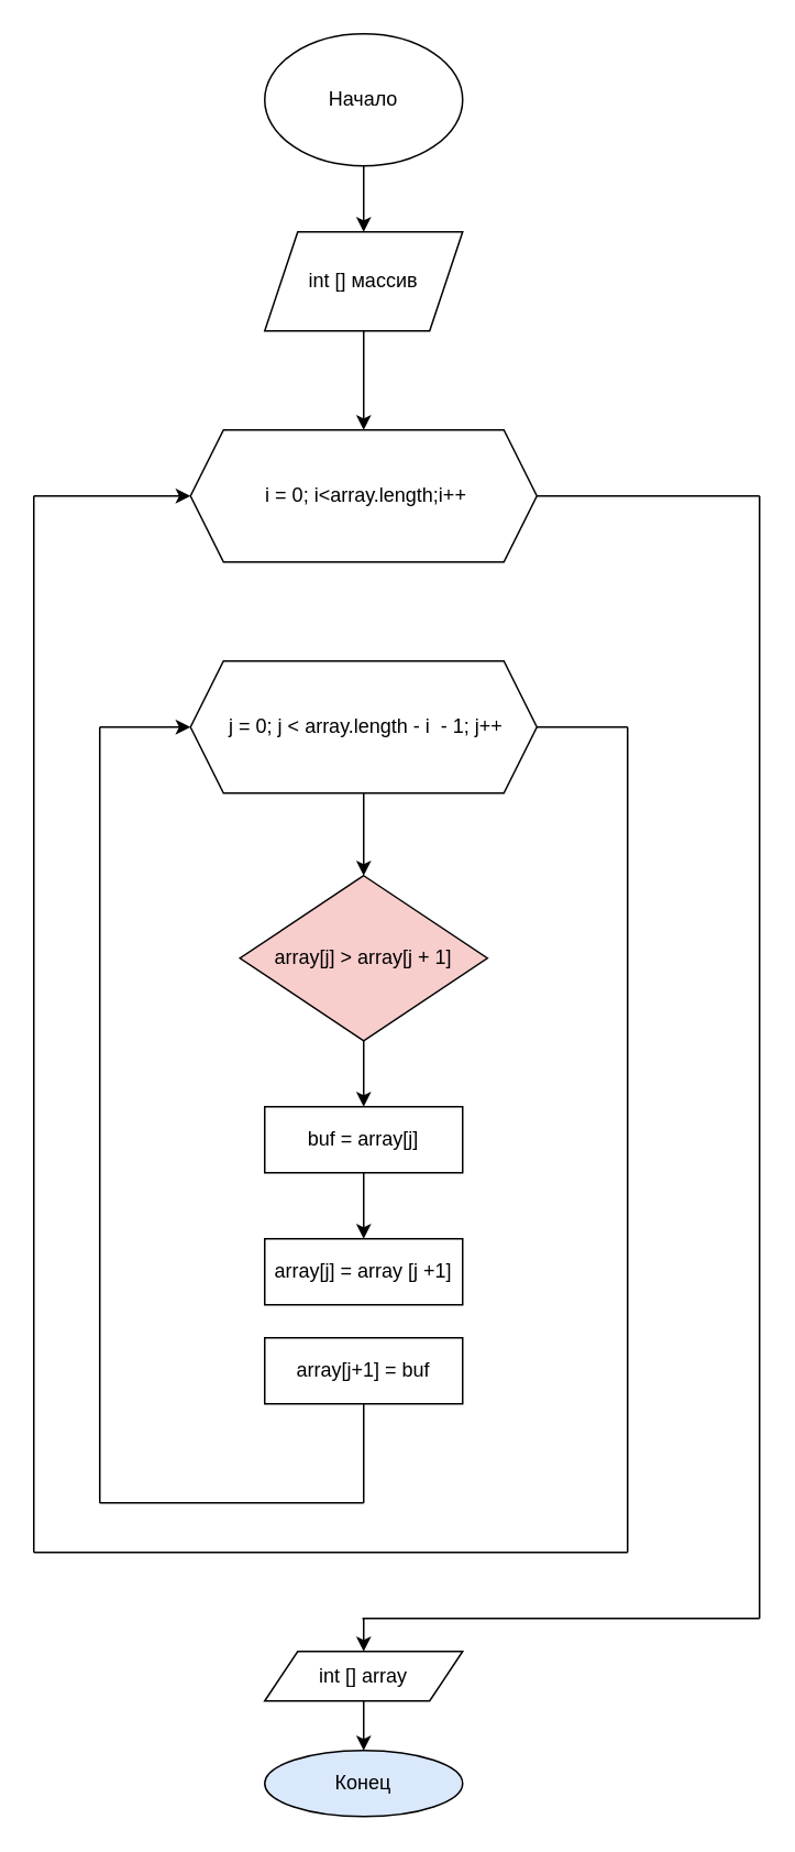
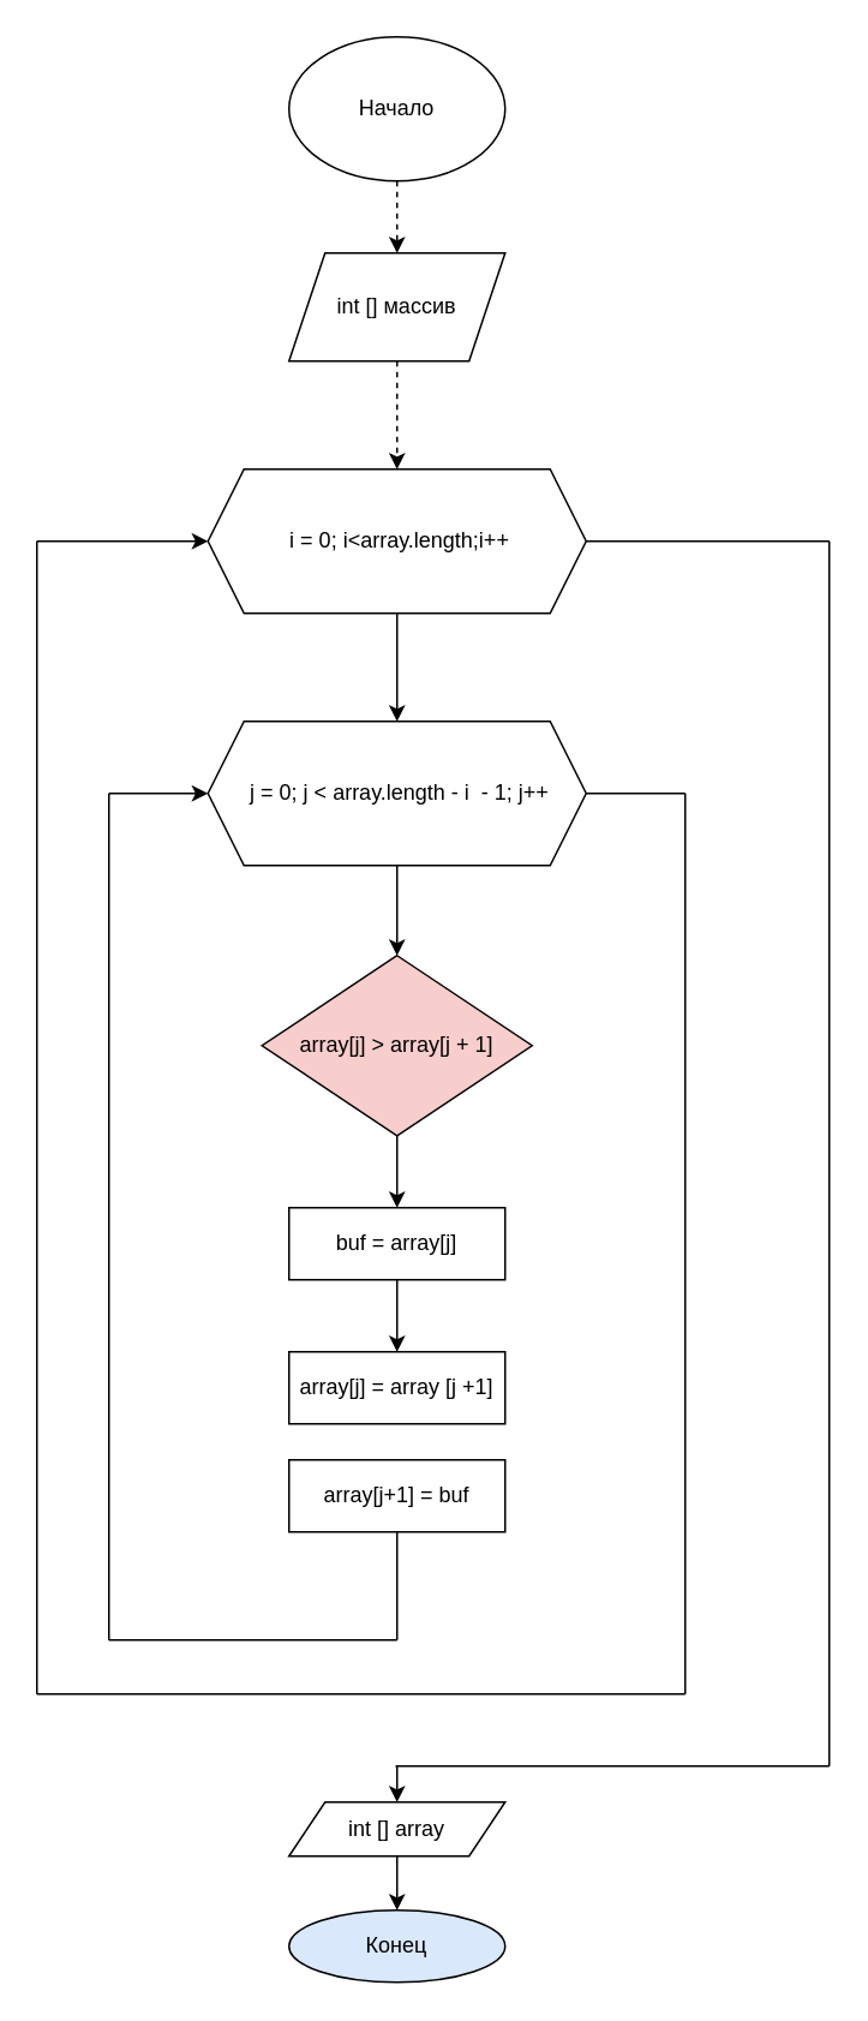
  <mxCell id="0" />
  <mxCell id="1" parent="0" />
  <mxCell id="2" value="&lt;font style=&quot;vertical-align: inherit&quot;&gt;&lt;font style=&quot;vertical-align: inherit&quot;&gt;Начало&lt;/font&gt;&lt;/font&gt;" style="ellipse;whiteSpace=wrap;html=1;" parent="1" vertex="1"><mxGeometry x="160" y="20" width="120" height="80" as="geometry" /></mxCell>
- <mxCell id="3" value="" style="endArrow=classic;html=1;rounded=0;exitX=0.5;exitY=1;exitDx=0;exitDy=0;" parent="1" source="2" target="4" edge="1"><mxGeometry width="50" height="50" relative="1" as="geometry"><mxPoint x="160" y="380" as="sourcePoint" /><mxPoint x="214" y="200" as="targetPoint" /></mxGeometry></mxCell>
+ <mxCell id="3" value="" style="endArrow=classic;html=1;rounded=0;exitX=0.5;exitY=1;exitDx=0;exitDy=0;dashed=1;" parent="1" source="2" target="4" edge="1"><mxGeometry width="50" height="50" relative="1" as="geometry"><mxPoint x="160" y="380" as="sourcePoint" /><mxPoint x="214" y="200" as="targetPoint" /></mxGeometry></mxCell>
  <mxCell id="4" value="&lt;font style=&quot;vertical-align: inherit&quot;&gt;&lt;font style=&quot;vertical-align: inherit&quot;&gt;&lt;font style=&quot;vertical-align: inherit&quot;&gt;&lt;font style=&quot;vertical-align: inherit&quot;&gt;int [] массив&lt;/font&gt;&lt;/font&gt;&lt;/font&gt;&lt;/font&gt;" style="shape=parallelogram;perimeter=parallelogramPerimeter;whiteSpace=wrap;html=1;fixedSize=1;" parent="1" vertex="1"><mxGeometry x="160" y="140" width="120" height="60" as="geometry" /></mxCell>
- <mxCell id="5" value="" style="endArrow=classic;html=1;rounded=0;exitX=0.5;exitY=1;exitDx=0;exitDy=0;" parent="1" source="4" target="6" edge="1"><mxGeometry width="50" height="50" relative="1" as="geometry"><mxPoint x="160" y="280" as="sourcePoint" /><mxPoint x="210" y="260" as="targetPoint" /></mxGeometry></mxCell>
+ <mxCell id="5" value="" style="endArrow=classic;html=1;rounded=0;exitX=0.5;exitY=1;exitDx=0;exitDy=0;dashed=1;" parent="1" source="4" target="6" edge="1"><mxGeometry width="50" height="50" relative="1" as="geometry"><mxPoint x="160" y="280" as="sourcePoint" /><mxPoint x="210" y="260" as="targetPoint" /></mxGeometry></mxCell>
  <mxCell id="6" value="&lt;font style=&quot;vertical-align: inherit&quot;&gt;&lt;font style=&quot;vertical-align: inherit&quot;&gt;&amp;nbsp;i = 0; i&amp;lt;array.length;i++&lt;/font&gt;&lt;/font&gt;" style="shape=hexagon;perimeter=hexagonPerimeter2;whiteSpace=wrap;html=1;fixedSize=1;" parent="1" vertex="1"><mxGeometry x="115" y="260" width="210" height="80" as="geometry" /></mxCell>
  <mxCell id="7" value="" style="endArrow=none;html=1;rounded=0;entryX=1;entryY=0.5;entryDx=0;entryDy=0;" parent="1" target="6" edge="1"><mxGeometry width="50" height="50" relative="1" as="geometry"><mxPoint x="460" y="300" as="sourcePoint" /><mxPoint x="210" y="390" as="targetPoint" /></mxGeometry></mxCell>
+ <mxCell id="8" value="" style="endArrow=classic;html=1;rounded=0;exitX=0.5;exitY=1;exitDx=0;exitDy=0;entryX=0.5;entryY=0;entryDx=0;entryDy=0;" parent="1" source="6" target="9" edge="1"><mxGeometry width="50" height="50" relative="1" as="geometry"><mxPoint x="180" y="440" as="sourcePoint" /><mxPoint x="214" y="410" as="targetPoint" /></mxGeometry></mxCell>
  <mxCell id="9" value="&lt;font style=&quot;vertical-align: inherit&quot;&gt;&lt;font style=&quot;vertical-align: inherit&quot;&gt;&amp;nbsp;j = 0; j &amp;lt; array.length - i&amp;nbsp; - 1; j++&lt;/font&gt;&lt;/font&gt;" style="shape=hexagon;perimeter=hexagonPerimeter2;whiteSpace=wrap;html=1;fixedSize=1;" parent="1" vertex="1"><mxGeometry x="115" y="400" width="210" height="80" as="geometry" /></mxCell>
  <mxCell id="10" value="" style="endArrow=classic;html=1;rounded=0;exitX=0.5;exitY=1;exitDx=0;exitDy=0;" parent="1" source="9" target="11" edge="1"><mxGeometry width="50" height="50" relative="1" as="geometry"><mxPoint x="180" y="440" as="sourcePoint" /><mxPoint x="214" y="560" as="targetPoint" /></mxGeometry></mxCell>
  <mxCell id="11" value="array[j] &amp;gt; array[j + 1]" style="rhombus;whiteSpace=wrap;html=1;fillColor=#f8cecc;" parent="1" vertex="1"><mxGeometry x="145" y="530" width="150" height="100" as="geometry" /></mxCell>
  <mxCell id="12" value="" style="endArrow=classic;html=1;rounded=0;exitX=0.5;exitY=1;exitDx=0;exitDy=0;" parent="1" source="11" target="13" edge="1"><mxGeometry width="50" height="50" relative="1" as="geometry"><mxPoint x="180" y="600" as="sourcePoint" /><mxPoint x="214" y="700" as="targetPoint" /></mxGeometry></mxCell>
  <mxCell id="13" value="buf = array[j]" style="rounded=0;whiteSpace=wrap;html=1;" parent="1" vertex="1"><mxGeometry x="160" y="670" width="120" height="40" as="geometry" /></mxCell>
  <mxCell id="14" value="" style="endArrow=classic;html=1;rounded=0;exitX=0.5;exitY=1;exitDx=0;exitDy=0;entryX=0.5;entryY=0;entryDx=0;entryDy=0;" parent="1" source="13" target="15" edge="1"><mxGeometry width="50" height="50" relative="1" as="geometry"><mxPoint x="180" y="690" as="sourcePoint" /><mxPoint x="214" y="750" as="targetPoint" /></mxGeometry></mxCell>
  <mxCell id="15" value="array[j] = array [j +1]" style="rounded=0;whiteSpace=wrap;html=1;" parent="1" vertex="1"><mxGeometry x="160" y="750" width="120" height="40" as="geometry" /></mxCell>
  <mxCell id="16" value="array[j+1] = buf" style="rounded=0;whiteSpace=wrap;html=1;" parent="1" vertex="1"><mxGeometry x="160" y="810" width="120" height="40" as="geometry" /></mxCell>
  <mxCell id="17" value="" style="endArrow=none;html=1;rounded=0;entryX=0.5;entryY=1;entryDx=0;entryDy=0;" parent="1" target="16" edge="1"><mxGeometry width="50" height="50" relative="1" as="geometry"><mxPoint x="220" y="910" as="sourcePoint" /><mxPoint x="230" y="720" as="targetPoint" /></mxGeometry></mxCell>
  <mxCell id="18" value="" style="endArrow=none;html=1;rounded=0;" parent="1" edge="1"><mxGeometry width="50" height="50" relative="1" as="geometry"><mxPoint x="60" y="910" as="sourcePoint" /><mxPoint x="220" y="910" as="targetPoint" /></mxGeometry></mxCell>
  <mxCell id="19" value="" style="endArrow=none;html=1;rounded=0;" parent="1" edge="1"><mxGeometry width="50" height="50" relative="1" as="geometry"><mxPoint x="60" y="910" as="sourcePoint" /><mxPoint x="60" y="440" as="targetPoint" /></mxGeometry></mxCell>
  <mxCell id="20" value="" style="endArrow=classic;html=1;rounded=0;entryX=0;entryY=0.5;entryDx=0;entryDy=0;" parent="1" target="9" edge="1"><mxGeometry width="50" height="50" relative="1" as="geometry"><mxPoint x="60" y="440" as="sourcePoint" /><mxPoint x="70" y="540" as="targetPoint" /></mxGeometry></mxCell>
  <mxCell id="21" value="" style="endArrow=none;html=1;rounded=0;exitX=1;exitY=0.5;exitDx=0;exitDy=0;" parent="1" source="9" edge="1"><mxGeometry width="50" height="50" relative="1" as="geometry"><mxPoint x="300" y="590" as="sourcePoint" /><mxPoint x="380" y="440" as="targetPoint" /></mxGeometry></mxCell>
  <mxCell id="22" value="" style="endArrow=none;html=1;rounded=0;" parent="1" edge="1"><mxGeometry width="50" height="50" relative="1" as="geometry"><mxPoint x="380" y="940" as="sourcePoint" /><mxPoint x="380" y="440" as="targetPoint" /></mxGeometry></mxCell>
  <mxCell id="23" value="" style="endArrow=none;html=1;rounded=0;" parent="1" edge="1"><mxGeometry width="50" height="50" relative="1" as="geometry"><mxPoint x="20" y="940" as="sourcePoint" /><mxPoint x="380" y="940" as="targetPoint" /></mxGeometry></mxCell>
  <mxCell id="24" value="" style="endArrow=none;html=1;rounded=0;" parent="1" edge="1"><mxGeometry width="50" height="50" relative="1" as="geometry"><mxPoint x="20" y="940" as="sourcePoint" /><mxPoint x="20" y="300" as="targetPoint" /></mxGeometry></mxCell>
  <mxCell id="25" value="" style="endArrow=classic;html=1;rounded=0;entryX=0;entryY=0.5;entryDx=0;entryDy=0;" parent="1" target="6" edge="1"><mxGeometry width="50" height="50" relative="1" as="geometry"><mxPoint x="20" y="300" as="sourcePoint" /><mxPoint x="-30" y="530" as="targetPoint" /></mxGeometry></mxCell>
  <mxCell id="26" value="" style="endArrow=none;html=1;rounded=0;" parent="1" edge="1"><mxGeometry width="50" height="50" relative="1" as="geometry"><mxPoint x="460" y="980" as="sourcePoint" /><mxPoint x="460" y="300" as="targetPoint" /></mxGeometry></mxCell>
  <mxCell id="27" value="" style="endArrow=none;html=1;rounded=0;" parent="1" edge="1"><mxGeometry width="50" height="50" relative="1" as="geometry"><mxPoint x="219.167" y="980" as="sourcePoint" /><mxPoint x="460" y="980" as="targetPoint" /></mxGeometry></mxCell>
  <mxCell id="28" value="" style="endArrow=classic;html=1;rounded=0;" parent="1" target="29" edge="1"><mxGeometry width="50" height="50" relative="1" as="geometry"><mxPoint x="220" y="980" as="sourcePoint" /><mxPoint x="220" y="1010" as="targetPoint" /></mxGeometry></mxCell>
  <mxCell id="29" value="int [] array" style="shape=parallelogram;perimeter=parallelogramPerimeter;whiteSpace=wrap;html=1;fixedSize=1;" parent="1" vertex="1"><mxGeometry x="160" y="1000" width="120" height="30" as="geometry" /></mxCell>
  <mxCell id="30" value="" style="endArrow=classic;html=1;rounded=0;exitX=0.5;exitY=1;exitDx=0;exitDy=0;" parent="1" source="29" target="31" edge="1"><mxGeometry width="50" height="50" relative="1" as="geometry"><mxPoint x="180" y="990" as="sourcePoint" /><mxPoint x="220" y="1060" as="targetPoint" /></mxGeometry></mxCell>
  <mxCell id="31" value="Конец" style="ellipse;whiteSpace=wrap;html=1;fillColor=#dae8fc;" parent="1" vertex="1"><mxGeometry x="160" y="1060" width="120" height="40" as="geometry" /></mxCell>
